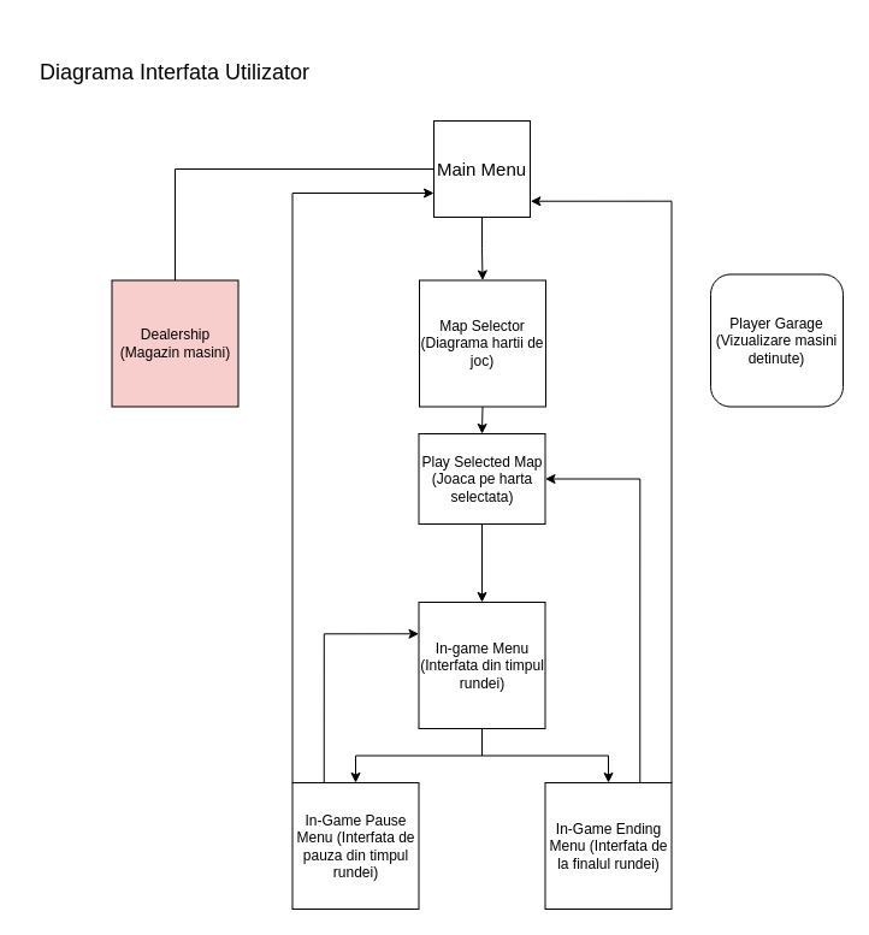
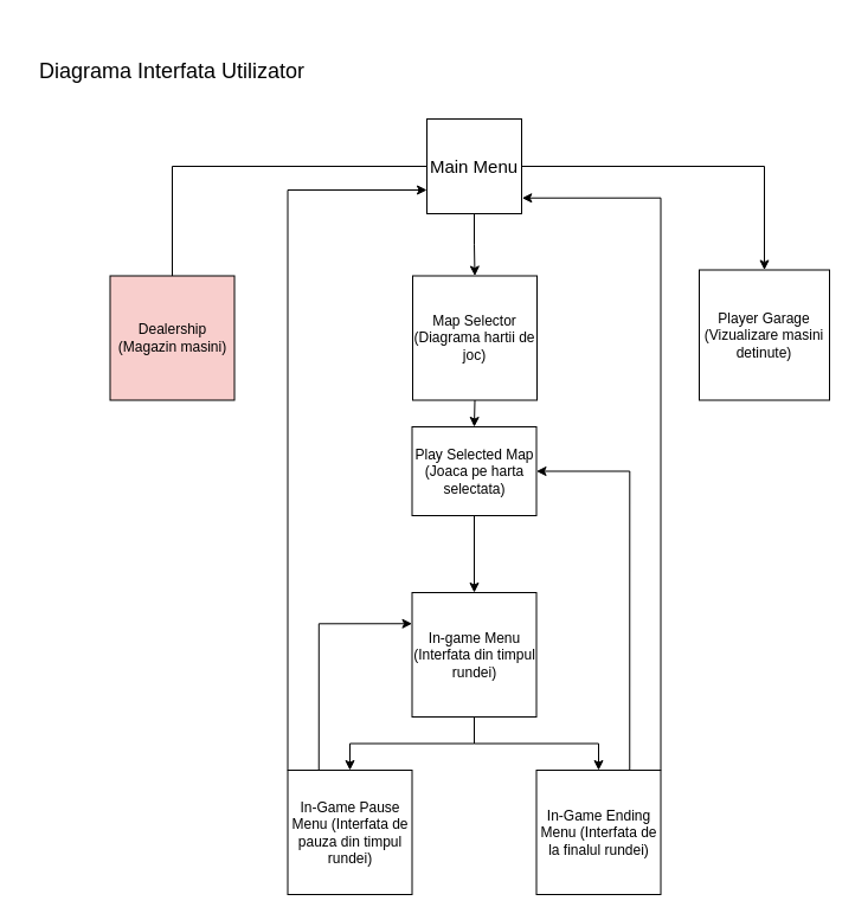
  <mxCell id="0" />
  <mxCell id="1" parent="0" />
  <mxCell id="2" style="edgeStyle=orthogonalEdgeStyle;rounded=0;orthogonalLoop=1;jettySize=auto;html=1;exitX=0;exitY=0.5;exitDx=0;exitDy=0;entryX=0.5;entryY=0;entryDx=0;entryDy=0;endArrow=none;" edge="1" parent="1" source="5" target="8"><mxGeometry relative="1" as="geometry" /></mxCell>
+ <mxCell id="3" style="edgeStyle=orthogonalEdgeStyle;rounded=0;orthogonalLoop=1;jettySize=auto;html=1;entryX=0.5;entryY=0;entryDx=0;entryDy=0;" edge="1" parent="1" source="5" target="9"><mxGeometry relative="1" as="geometry" /></mxCell>
  <mxCell id="4" style="edgeStyle=orthogonalEdgeStyle;rounded=0;orthogonalLoop=1;jettySize=auto;html=1;exitX=0.5;exitY=1;exitDx=0;exitDy=0;entryX=0.5;entryY=0;entryDx=0;entryDy=0;" edge="1" parent="1" source="5" target="7"><mxGeometry relative="1" as="geometry" /></mxCell>
  <mxCell id="5" value="&lt;font style=&quot;font-size: 15px;&quot;&gt;Main Menu&lt;br&gt;&lt;/font&gt;" style="whiteSpace=wrap;html=1;aspect=fixed;" vertex="1" parent="1"><mxGeometry x="360" y="100" width="80" height="80" as="geometry" /></mxCell>
  <mxCell id="6" style="edgeStyle=orthogonalEdgeStyle;rounded=0;orthogonalLoop=1;jettySize=auto;html=1;exitX=0.5;exitY=1;exitDx=0;exitDy=0;entryX=0.5;entryY=0;entryDx=0;entryDy=0;" edge="1" parent="1" source="7" target="20"><mxGeometry relative="1" as="geometry" /></mxCell>
  <mxCell id="7" value="Map Selector&lt;br&gt;(Diagrama hartii de joc)" style="whiteSpace=wrap;html=1;aspect=fixed;" vertex="1" parent="1"><mxGeometry x="348" y="232.5" width="105" height="105" as="geometry" /></mxCell>
  <mxCell id="8" value="Dealership&lt;br&gt;(Magazin masini)" style="whiteSpace=wrap;html=1;aspect=fixed;fillColor=#f8cecc;" vertex="1" parent="1"><mxGeometry x="92.5" y="232.5" width="105" height="105" as="geometry" /></mxCell>
- <mxCell id="9" value="Player Garage&lt;br&gt;(Vizualizare masini detinute)" style="whiteSpace=wrap;html=1;aspect=fixed;rounded=1;" vertex="1" parent="1"><mxGeometry x="590" y="227.5" width="110" height="110" as="geometry" /></mxCell>
+ <mxCell id="9" value="Player Garage&lt;br&gt;(Vizualizare masini detinute)" style="whiteSpace=wrap;html=1;aspect=fixed;" vertex="1" parent="1"><mxGeometry x="590" y="227.5" width="110" height="110" as="geometry" /></mxCell>
  <mxCell id="10" style="edgeStyle=orthogonalEdgeStyle;rounded=0;orthogonalLoop=1;jettySize=auto;html=1;" edge="1" parent="1" source="12" target="16"><mxGeometry relative="1" as="geometry" /></mxCell>
  <mxCell id="11" style="edgeStyle=orthogonalEdgeStyle;rounded=0;orthogonalLoop=1;jettySize=auto;html=1;" edge="1" parent="1" source="12" target="18"><mxGeometry relative="1" as="geometry" /></mxCell>
  <mxCell id="12" value="In-game Menu&lt;br&gt;(Interfata din timpul rundei)" style="whiteSpace=wrap;html=1;aspect=fixed;" vertex="1" parent="1"><mxGeometry x="347.5" y="500" width="105" height="105" as="geometry" /></mxCell>
  <mxCell id="13" value="&lt;font style=&quot;font-size: 18px;&quot;&gt;Diagrama Interfata Utilizator&lt;/font&gt;" style="text;html=1;strokeColor=none;fillColor=none;align=center;verticalAlign=middle;whiteSpace=wrap;rounded=0;" vertex="1" parent="1"><mxGeometry x="20" y="20" width="250" height="80" as="geometry" /></mxCell>
  <mxCell id="14" style="edgeStyle=orthogonalEdgeStyle;rounded=0;orthogonalLoop=1;jettySize=auto;html=1;exitX=0;exitY=0;exitDx=0;exitDy=0;entryX=0;entryY=0.75;entryDx=0;entryDy=0;" edge="1" parent="1" source="16" target="5"><mxGeometry relative="1" as="geometry" /></mxCell>
  <mxCell id="15" style="edgeStyle=orthogonalEdgeStyle;rounded=0;orthogonalLoop=1;jettySize=auto;html=1;exitX=0.25;exitY=0;exitDx=0;exitDy=0;entryX=0;entryY=0.25;entryDx=0;entryDy=0;" edge="1" parent="1" source="16" target="12"><mxGeometry relative="1" as="geometry" /></mxCell>
  <mxCell id="16" value="In-Game Pause Menu (Interfata de pauza din timpul rundei)" style="whiteSpace=wrap;html=1;aspect=fixed;" vertex="1" parent="1"><mxGeometry x="242.5" y="650" width="105" height="105" as="geometry" /></mxCell>
  <mxCell id="17" style="edgeStyle=orthogonalEdgeStyle;rounded=0;orthogonalLoop=1;jettySize=auto;html=1;exitX=0.75;exitY=0;exitDx=0;exitDy=0;entryX=1;entryY=0.5;entryDx=0;entryDy=0;" edge="1" parent="1" source="18" target="20"><mxGeometry relative="1" as="geometry" /></mxCell>
  <mxCell id="18" value="In-Game Ending Menu (Interfata de la finalul rundei)" style="whiteSpace=wrap;html=1;aspect=fixed;" vertex="1" parent="1"><mxGeometry x="452.5" y="650" width="105" height="105" as="geometry" /></mxCell>
  <mxCell id="19" style="edgeStyle=orthogonalEdgeStyle;rounded=0;orthogonalLoop=1;jettySize=auto;html=1;entryX=0.5;entryY=0;entryDx=0;entryDy=0;" edge="1" parent="1" source="20" target="12"><mxGeometry relative="1" as="geometry" /></mxCell>
  <mxCell id="20" value="Play Selected Map&lt;br&gt;(Joaca pe harta selectata)" style="whiteSpace=wrap;html=1;aspect=fixed;" vertex="1" parent="1"><mxGeometry x="347.5" y="360" width="105" height="75" as="geometry" /></mxCell>
  <mxCell id="21" style="edgeStyle=orthogonalEdgeStyle;rounded=0;orthogonalLoop=1;jettySize=auto;html=1;exitX=1;exitY=0;exitDx=0;exitDy=0;entryX=1.004;entryY=0.834;entryDx=0;entryDy=0;entryPerimeter=0;" edge="1" parent="1" source="18" target="5"><mxGeometry relative="1" as="geometry" /></mxCell>
